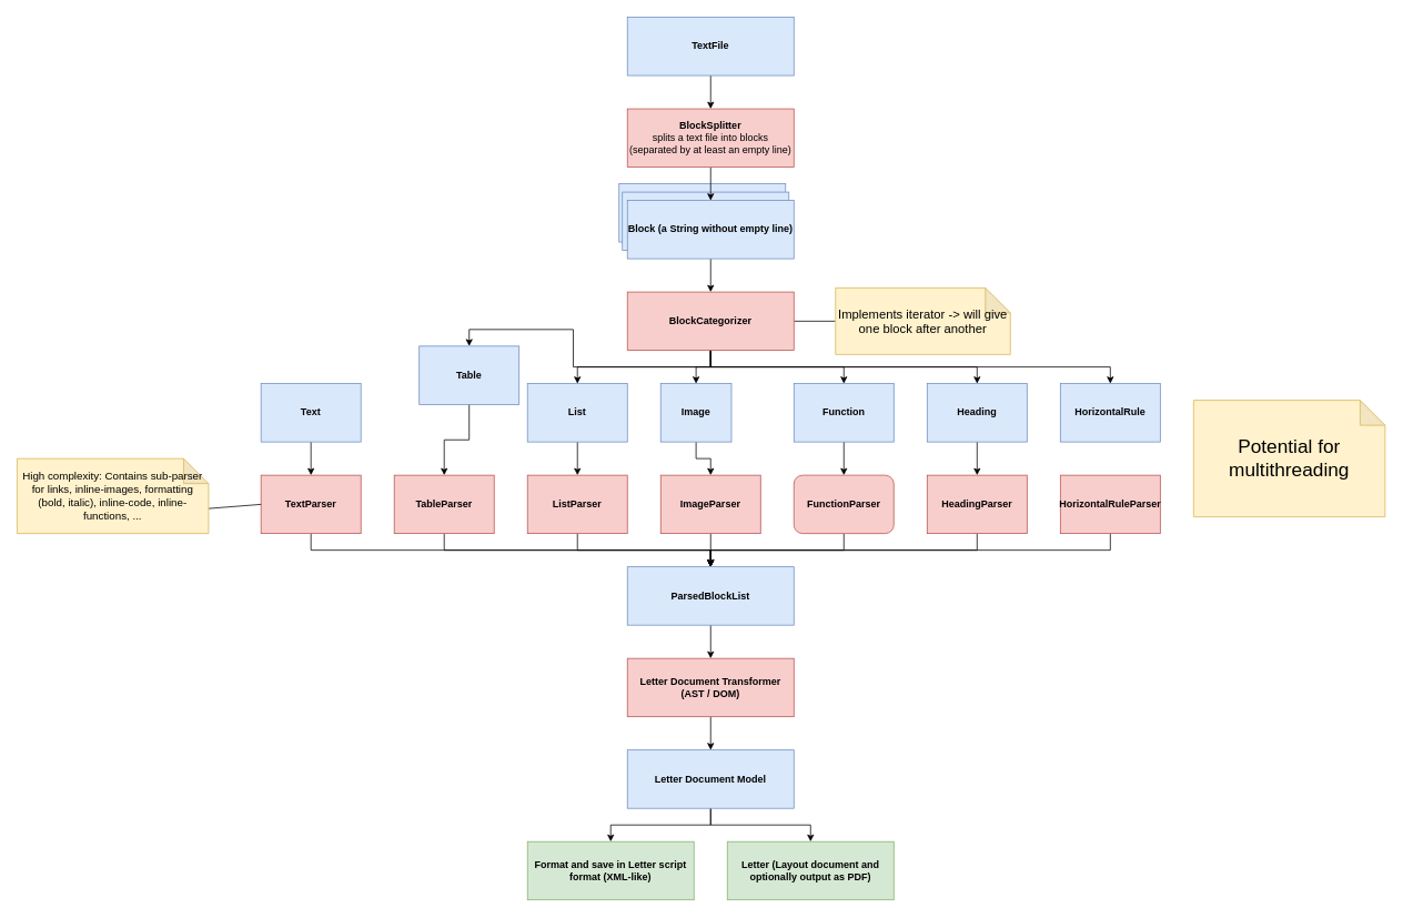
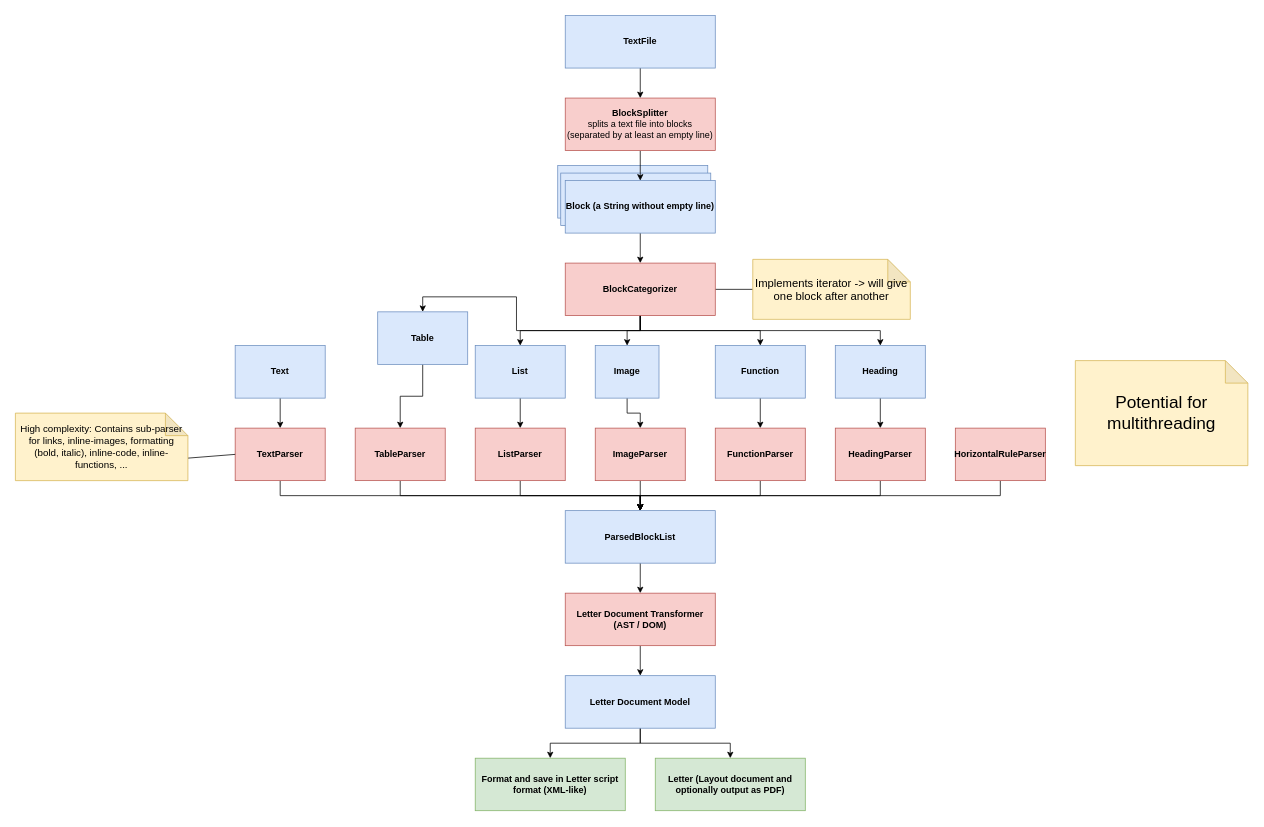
  <mxCell id="0" />
  <mxCell id="1" parent="0" />
  <mxCell id="2" value="" style="rounded=0;whiteSpace=wrap;html=1;fontStyle=1;fillColor=#dae8fc;strokeColor=#6c8ebf;" vertex="1" parent="1"><mxGeometry x="743" y="220" width="200" height="70" as="geometry" /></mxCell>
  <mxCell id="3" value="" style="rounded=0;whiteSpace=wrap;html=1;fontStyle=1;fillColor=#dae8fc;strokeColor=#6c8ebf;" vertex="1" parent="1"><mxGeometry x="747" y="230" width="200" height="70" as="geometry" /></mxCell>
  <mxCell id="4" style="edgeStyle=orthogonalEdgeStyle;rounded=0;orthogonalLoop=1;jettySize=auto;html=1;exitX=0.5;exitY=1;exitDx=0;exitDy=0;entryX=0.5;entryY=0;entryDx=0;entryDy=0;" edge="1" parent="1" source="5" target="9"><mxGeometry relative="1" as="geometry" /></mxCell>
  <mxCell id="5" value="&lt;div&gt;&lt;b&gt;BlockSplitter&lt;/b&gt;&lt;/div&gt;&lt;div&gt;splits a text file into blocks (separated by at least an empty line)&lt;br&gt;&lt;/div&gt;" style="rounded=0;whiteSpace=wrap;html=1;fillColor=#f8cecc;strokeColor=#b85450;" vertex="1" parent="1"><mxGeometry x="753" y="130" width="200" height="70" as="geometry" /></mxCell>
  <mxCell id="6" style="edgeStyle=orthogonalEdgeStyle;rounded=0;orthogonalLoop=1;jettySize=auto;html=1;exitX=0.5;exitY=1;exitDx=0;exitDy=0;entryX=0.5;entryY=0;entryDx=0;entryDy=0;" edge="1" parent="1" source="7" target="5"><mxGeometry relative="1" as="geometry" /></mxCell>
  <mxCell id="7" value="TextFile" style="rounded=0;whiteSpace=wrap;html=1;fontStyle=1;fillColor=#dae8fc;strokeColor=#6c8ebf;" vertex="1" parent="1"><mxGeometry x="753" y="20" width="200" height="70" as="geometry" /></mxCell>
  <mxCell id="8" style="edgeStyle=orthogonalEdgeStyle;rounded=0;orthogonalLoop=1;jettySize=auto;html=1;exitX=0.5;exitY=1;exitDx=0;exitDy=0;entryX=0.5;entryY=0;entryDx=0;entryDy=0;" edge="1" parent="1" source="9" target="17"><mxGeometry relative="1" as="geometry" /></mxCell>
  <mxCell id="9" value="Block (a String without empty line)" style="rounded=0;whiteSpace=wrap;html=1;fontStyle=1;fillColor=#dae8fc;strokeColor=#6c8ebf;" vertex="1" parent="1"><mxGeometry x="753" y="240" width="200" height="70" as="geometry" /></mxCell>
  <mxCell id="10" style="edgeStyle=orthogonalEdgeStyle;rounded=0;orthogonalLoop=1;jettySize=auto;html=1;exitX=0.5;exitY=1;exitDx=0;exitDy=0;entryX=0.5;entryY=0;entryDx=0;entryDy=0;" edge="1" parent="1" source="17" target="25"><mxGeometry relative="1" as="geometry" /></mxCell>
  <mxCell id="11" style="edgeStyle=orthogonalEdgeStyle;rounded=0;orthogonalLoop=1;jettySize=auto;html=1;exitX=0.5;exitY=1;exitDx=0;exitDy=0;entryX=0.5;entryY=0;entryDx=0;entryDy=0;" edge="1" parent="1" source="17" target="27"><mxGeometry relative="1" as="geometry" /></mxCell>
  <mxCell id="12" style="edgeStyle=orthogonalEdgeStyle;rounded=0;orthogonalLoop=1;jettySize=auto;html=1;exitX=0.5;exitY=1;exitDx=0;exitDy=0;entryX=0.5;entryY=0;entryDx=0;entryDy=0;" edge="1" parent="1" source="17" target="29"><mxGeometry relative="1" as="geometry" /></mxCell>
- <mxCell id="13" style="edgeStyle=orthogonalEdgeStyle;rounded=0;orthogonalLoop=1;jettySize=auto;html=1;exitX=0.5;exitY=1;exitDx=0;exitDy=0;entryX=0.5;entryY=0;entryDx=0;entryDy=0;" edge="1" parent="1" source="17" target="30"><mxGeometry relative="1" as="geometry" /></mxCell>
  <mxCell id="14" style="edgeStyle=orthogonalEdgeStyle;rounded=0;orthogonalLoop=1;jettySize=auto;html=1;exitX=0.5;exitY=1;exitDx=0;exitDy=0;entryX=0.5;entryY=0;entryDx=0;entryDy=0;" edge="1" parent="1" source="17" target="23"><mxGeometry relative="1" as="geometry" /></mxCell>
  <mxCell id="15" style="edgeStyle=orthogonalEdgeStyle;rounded=0;orthogonalLoop=1;jettySize=auto;html=1;exitX=0.5;exitY=1;exitDx=0;exitDy=0;entryX=0.5;entryY=0;entryDx=0;entryDy=0;" edge="1" parent="1" source="17" target="21"><mxGeometry relative="1" as="geometry" /></mxCell>
  <mxCell id="16" style="edgeStyle=orthogonalEdgeStyle;rounded=0;orthogonalLoop=1;jettySize=auto;html=1;exitX=1;exitY=0.5;exitDx=0;exitDy=0;entryX=0;entryY=0.5;entryDx=0;entryDy=0;entryPerimeter=0;fontSize=15;endArrow=none;endFill=0;" edge="1" parent="1" source="17" target="57"><mxGeometry relative="1" as="geometry" /></mxCell>
  <mxCell id="17" value="BlockCategorizer" style="rounded=0;whiteSpace=wrap;html=1;fontStyle=1;fillColor=#f8cecc;strokeColor=#b85450;" vertex="1" parent="1"><mxGeometry x="753" y="350" width="200" height="70" as="geometry" /></mxCell>
  <mxCell id="18" style="edgeStyle=orthogonalEdgeStyle;rounded=0;orthogonalLoop=1;jettySize=auto;html=1;exitX=0.5;exitY=1;exitDx=0;exitDy=0;entryX=0.5;entryY=0;entryDx=0;entryDy=0;" edge="1" parent="1" source="19" target="44"><mxGeometry relative="1" as="geometry" /></mxCell>
  <mxCell id="19" value="Text" style="rounded=0;whiteSpace=wrap;html=1;fontStyle=1;fillColor=#dae8fc;strokeColor=#6c8ebf;" vertex="1" parent="1"><mxGeometry x="313" y="460" width="120" height="70" as="geometry" /></mxCell>
  <mxCell id="20" style="edgeStyle=orthogonalEdgeStyle;rounded=0;orthogonalLoop=1;jettySize=auto;html=1;exitX=0.5;exitY=1;exitDx=0;exitDy=0;entryX=0.5;entryY=0;entryDx=0;entryDy=0;" edge="1" parent="1" source="21" target="32"><mxGeometry relative="1" as="geometry" /></mxCell>
  <mxCell id="21" value="Table" style="rounded=0;whiteSpace=wrap;html=1;fontStyle=1;fillColor=#dae8fc;strokeColor=#6c8ebf;" vertex="1" parent="1"><mxGeometry x="503" y="415" width="120" height="70" as="geometry" /></mxCell>
  <mxCell id="22" style="edgeStyle=orthogonalEdgeStyle;rounded=0;orthogonalLoop=1;jettySize=auto;html=1;exitX=0.5;exitY=1;exitDx=0;exitDy=0;entryX=0.5;entryY=0;entryDx=0;entryDy=0;" edge="1" parent="1" source="23" target="34"><mxGeometry relative="1" as="geometry" /></mxCell>
  <mxCell id="23" value="List" style="rounded=0;whiteSpace=wrap;html=1;fontStyle=1;fillColor=#dae8fc;strokeColor=#6c8ebf;" vertex="1" parent="1"><mxGeometry x="633" y="460" width="120" height="70" as="geometry" /></mxCell>
  <mxCell id="24" style="edgeStyle=orthogonalEdgeStyle;rounded=0;orthogonalLoop=1;jettySize=auto;html=1;exitX=0.5;exitY=1;exitDx=0;exitDy=0;entryX=0.5;entryY=0;entryDx=0;entryDy=0;" edge="1" parent="1" source="25" target="36"><mxGeometry relative="1" as="geometry" /></mxCell>
  <mxCell id="25" value="Image" style="rounded=0;whiteSpace=wrap;html=1;fontStyle=1;fillColor=#dae8fc;strokeColor=#6c8ebf;" vertex="1" parent="1"><mxGeometry x="793" y="460" width="85" height="70" as="geometry" /></mxCell>
  <mxCell id="26" style="edgeStyle=orthogonalEdgeStyle;rounded=0;orthogonalLoop=1;jettySize=auto;html=1;exitX=0.5;exitY=1;exitDx=0;exitDy=0;entryX=0.5;entryY=0;entryDx=0;entryDy=0;" edge="1" parent="1" source="27" target="38"><mxGeometry relative="1" as="geometry" /></mxCell>
  <mxCell id="27" value="Function" style="rounded=0;whiteSpace=wrap;html=1;fontStyle=1;fillColor=#dae8fc;strokeColor=#6c8ebf;" vertex="1" parent="1"><mxGeometry x="953" y="460" width="120" height="70" as="geometry" /></mxCell>
  <mxCell id="28" style="edgeStyle=orthogonalEdgeStyle;rounded=0;orthogonalLoop=1;jettySize=auto;html=1;exitX=0.5;exitY=1;exitDx=0;exitDy=0;entryX=0.5;entryY=0;entryDx=0;entryDy=0;" edge="1" parent="1" source="29" target="40"><mxGeometry relative="1" as="geometry" /></mxCell>
  <mxCell id="29" value="Heading" style="rounded=0;whiteSpace=wrap;html=1;fontStyle=1;fillColor=#dae8fc;strokeColor=#6c8ebf;" vertex="1" parent="1"><mxGeometry x="1113" y="460" width="120" height="70" as="geometry" /></mxCell>
- <mxCell id="30" value="HorizontalRule" style="rounded=0;whiteSpace=wrap;html=1;fontStyle=1;fillColor=#dae8fc;strokeColor=#6c8ebf;" vertex="1" parent="1"><mxGeometry x="1273" y="460" width="120" height="70" as="geometry" /></mxCell>
  <mxCell id="31" style="edgeStyle=orthogonalEdgeStyle;rounded=0;orthogonalLoop=1;jettySize=auto;html=1;exitX=0.5;exitY=1;exitDx=0;exitDy=0;entryX=0.5;entryY=0;entryDx=0;entryDy=0;" edge="1" parent="1" source="32" target="46"><mxGeometry relative="1" as="geometry" /></mxCell>
  <mxCell id="32" value="TableParser" style="rounded=0;whiteSpace=wrap;html=1;fontStyle=1;fillColor=#f8cecc;strokeColor=#b85450;" vertex="1" parent="1"><mxGeometry x="473" y="570" width="120" height="70" as="geometry" /></mxCell>
  <mxCell id="33" style="edgeStyle=orthogonalEdgeStyle;rounded=0;orthogonalLoop=1;jettySize=auto;html=1;exitX=0.5;exitY=1;exitDx=0;exitDy=0;entryX=0.5;entryY=0;entryDx=0;entryDy=0;" edge="1" parent="1" source="34" target="46"><mxGeometry relative="1" as="geometry" /></mxCell>
  <mxCell id="34" value="ListParser" style="rounded=0;whiteSpace=wrap;html=1;fontStyle=1;fillColor=#f8cecc;strokeColor=#b85450;" vertex="1" parent="1"><mxGeometry x="633" y="570" width="120" height="70" as="geometry" /></mxCell>
  <mxCell id="35" style="edgeStyle=orthogonalEdgeStyle;rounded=0;orthogonalLoop=1;jettySize=auto;html=1;exitX=0.5;exitY=1;exitDx=0;exitDy=0;entryX=0.5;entryY=0;entryDx=0;entryDy=0;" edge="1" parent="1" source="36" target="46"><mxGeometry relative="1" as="geometry" /></mxCell>
  <mxCell id="36" value="ImageParser" style="rounded=0;whiteSpace=wrap;html=1;fontStyle=1;fillColor=#f8cecc;strokeColor=#b85450;" vertex="1" parent="1"><mxGeometry x="793" y="570" width="120" height="70" as="geometry" /></mxCell>
  <mxCell id="37" style="edgeStyle=orthogonalEdgeStyle;rounded=0;orthogonalLoop=1;jettySize=auto;html=1;exitX=0.5;exitY=1;exitDx=0;exitDy=0;entryX=0.5;entryY=0;entryDx=0;entryDy=0;" edge="1" parent="1" source="38" target="46"><mxGeometry relative="1" as="geometry" /></mxCell>
- <mxCell id="38" value="FunctionParser" style="whiteSpace=wrap;html=1;fontStyle=1;fillColor=#f8cecc;strokeColor=#b85450;rounded=1;" vertex="1" parent="1"><mxGeometry x="953" y="570" width="120" height="70" as="geometry" /></mxCell>
+ <mxCell id="38" value="FunctionParser" style="rounded=0;whiteSpace=wrap;html=1;fontStyle=1;fillColor=#f8cecc;strokeColor=#b85450;" vertex="1" parent="1"><mxGeometry x="953" y="570" width="120" height="70" as="geometry" /></mxCell>
  <mxCell id="39" style="edgeStyle=orthogonalEdgeStyle;rounded=0;orthogonalLoop=1;jettySize=auto;html=1;exitX=0.5;exitY=1;exitDx=0;exitDy=0;entryX=0.5;entryY=0;entryDx=0;entryDy=0;" edge="1" parent="1" source="40" target="46"><mxGeometry relative="1" as="geometry" /></mxCell>
  <mxCell id="40" value="HeadingParser" style="rounded=0;whiteSpace=wrap;html=1;fontStyle=1;fillColor=#f8cecc;strokeColor=#b85450;" vertex="1" parent="1"><mxGeometry x="1113" y="570" width="120" height="70" as="geometry" /></mxCell>
  <mxCell id="41" style="edgeStyle=orthogonalEdgeStyle;rounded=0;orthogonalLoop=1;jettySize=auto;html=1;exitX=0.5;exitY=1;exitDx=0;exitDy=0;entryX=0.5;entryY=0;entryDx=0;entryDy=0;" edge="1" parent="1" source="42" target="46"><mxGeometry relative="1" as="geometry" /></mxCell>
  <mxCell id="42" value="HorizontalRuleParser" style="rounded=0;whiteSpace=wrap;html=1;fontStyle=1;fillColor=#f8cecc;strokeColor=#b85450;" vertex="1" parent="1"><mxGeometry x="1273" y="570" width="120" height="70" as="geometry" /></mxCell>
  <mxCell id="43" style="edgeStyle=orthogonalEdgeStyle;rounded=0;orthogonalLoop=1;jettySize=auto;html=1;exitX=0.5;exitY=1;exitDx=0;exitDy=0;entryX=0.5;entryY=0;entryDx=0;entryDy=0;" edge="1" parent="1" source="44" target="46"><mxGeometry relative="1" as="geometry" /></mxCell>
  <mxCell id="44" value="TextParser" style="rounded=0;whiteSpace=wrap;html=1;fontStyle=1;fillColor=#f8cecc;strokeColor=#b85450;" vertex="1" parent="1"><mxGeometry x="313" y="570" width="120" height="70" as="geometry" /></mxCell>
  <mxCell id="45" style="edgeStyle=orthogonalEdgeStyle;rounded=0;orthogonalLoop=1;jettySize=auto;html=1;exitX=0.5;exitY=1;exitDx=0;exitDy=0;entryX=0.5;entryY=0;entryDx=0;entryDy=0;fontSize=13;endArrow=classic;endFill=1;" edge="1" parent="1" source="46" target="49"><mxGeometry relative="1" as="geometry" /></mxCell>
  <mxCell id="46" value="ParsedBlockList" style="rounded=0;whiteSpace=wrap;html=1;fontStyle=1;fillColor=#dae8fc;strokeColor=#6c8ebf;" vertex="1" parent="1"><mxGeometry x="753" y="680" width="200" height="70" as="geometry" /></mxCell>
  <mxCell id="47" value="Potential for multithreading" style="shape=note;whiteSpace=wrap;html=1;backgroundOutline=1;darkOpacity=0.05;fontSize=23;fillColor=#fff2cc;strokeColor=#d6b656;" vertex="1" parent="1"><mxGeometry x="1433" y="480" width="230" height="140" as="geometry" /></mxCell>
  <mxCell id="48" style="edgeStyle=orthogonalEdgeStyle;rounded=0;orthogonalLoop=1;jettySize=auto;html=1;exitX=0.5;exitY=1;exitDx=0;exitDy=0;entryX=0.5;entryY=0;entryDx=0;entryDy=0;fontSize=13;endArrow=classic;endFill=1;" edge="1" parent="1" source="49" target="54"><mxGeometry relative="1" as="geometry" /></mxCell>
  <mxCell id="49" value="Letter Document Transformer (AST / DOM)" style="rounded=0;whiteSpace=wrap;html=1;fontStyle=1;fillColor=#f8cecc;strokeColor=#b85450;" vertex="1" parent="1"><mxGeometry x="753" y="790" width="200" height="70" as="geometry" /></mxCell>
  <mxCell id="50" style="rounded=0;orthogonalLoop=1;jettySize=auto;html=1;exitX=0;exitY=0;exitDx=230;exitDy=60;exitPerimeter=0;entryX=0;entryY=0.5;entryDx=0;entryDy=0;fontSize=15;endArrow=none;endFill=0;" edge="1" parent="1" source="51" target="44"><mxGeometry relative="1" as="geometry" /></mxCell>
  <mxCell id="51" value="High complexity: Contains sub-parser for links, inline-images, formatting (bold, italic), inline-code, inline-functions, ..." style="shape=note;whiteSpace=wrap;html=1;backgroundOutline=1;darkOpacity=0.05;fontSize=13;fillColor=#fff2cc;strokeColor=#d6b656;" vertex="1" parent="1"><mxGeometry x="20" y="550" width="230" height="90" as="geometry" /></mxCell>
  <mxCell id="52" style="edgeStyle=orthogonalEdgeStyle;rounded=0;orthogonalLoop=1;jettySize=auto;html=1;exitX=0.5;exitY=1;exitDx=0;exitDy=0;entryX=0.5;entryY=0;entryDx=0;entryDy=0;fontSize=13;endArrow=classic;endFill=1;" edge="1" parent="1" source="54" target="55"><mxGeometry relative="1" as="geometry" /></mxCell>
  <mxCell id="53" style="edgeStyle=orthogonalEdgeStyle;rounded=0;orthogonalLoop=1;jettySize=auto;html=1;exitX=0.5;exitY=1;exitDx=0;exitDy=0;entryX=0.5;entryY=0;entryDx=0;entryDy=0;fontSize=13;endArrow=classic;endFill=1;" edge="1" parent="1" source="54" target="56"><mxGeometry relative="1" as="geometry" /></mxCell>
  <mxCell id="54" value="Letter Document Model" style="rounded=0;whiteSpace=wrap;html=1;fontStyle=1;fillColor=#dae8fc;strokeColor=#6c8ebf;" vertex="1" parent="1"><mxGeometry x="753" y="900" width="200" height="70" as="geometry" /></mxCell>
  <mxCell id="55" value="Letter (Layout document and optionally output as PDF)" style="rounded=0;whiteSpace=wrap;html=1;fontStyle=1;fillColor=#d5e8d4;strokeColor=#82b366;" vertex="1" parent="1"><mxGeometry x="873" y="1010" width="200" height="70" as="geometry" /></mxCell>
  <mxCell id="56" value="Format and save in Letter script format (XML-like)" style="rounded=0;whiteSpace=wrap;html=1;fontStyle=1;fillColor=#d5e8d4;strokeColor=#82b366;" vertex="1" parent="1"><mxGeometry x="633" y="1010" width="200" height="70" as="geometry" /></mxCell>
  <mxCell id="57" value="Implements iterator -&amp;gt; will give one block after another" style="shape=note;whiteSpace=wrap;html=1;backgroundOutline=1;darkOpacity=0.05;fontSize=15;fillColor=#fff2cc;strokeColor=#d6b656;" vertex="1" parent="1"><mxGeometry x="1003" y="345" width="210" height="80" as="geometry" /></mxCell>
